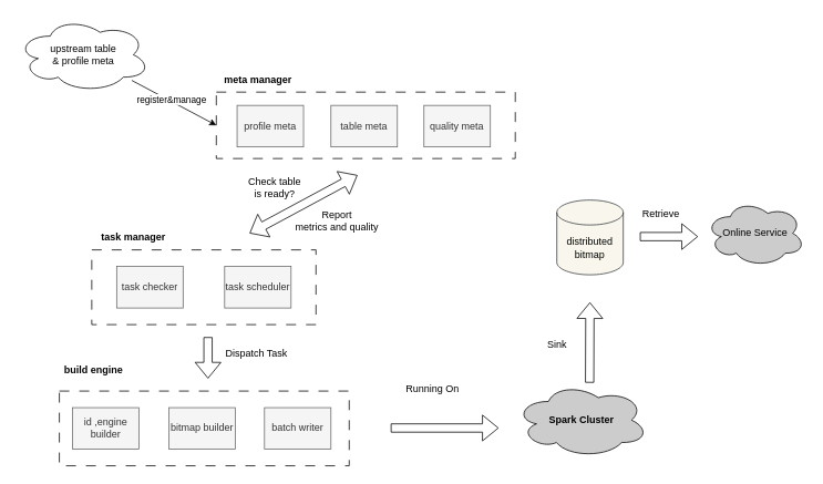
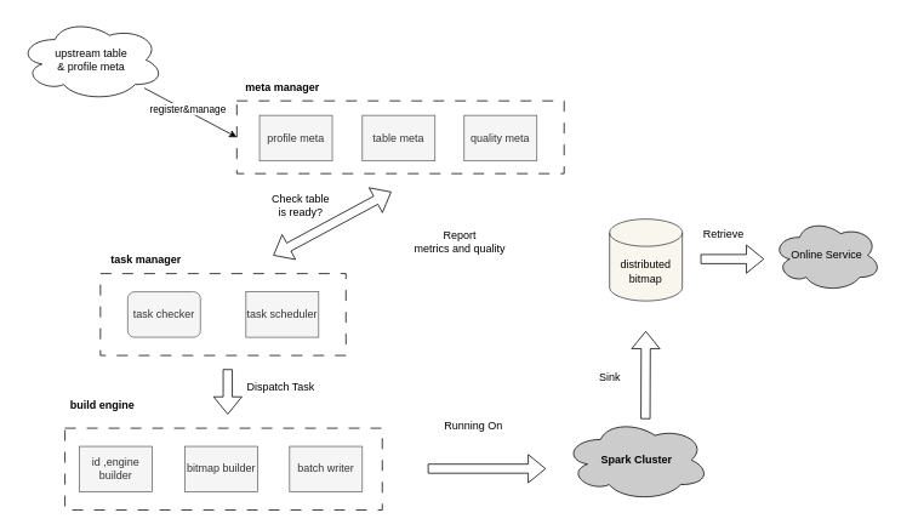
  <mxCell id="0" />
  <mxCell id="1" parent="0" />
  <mxCell id="2" value="&lt;b&gt;meta manager&lt;/b&gt;" style="text;html=1;align=center;verticalAlign=middle;resizable=0;points=[];autosize=1;strokeColor=none;fillColor=none;" vertex="1" parent="1"><mxGeometry x="260" y="80" width="100" height="30" as="geometry" /></mxCell>
  <mxCell id="3" value="" style="rounded=0;whiteSpace=wrap;html=1;dashed=1;dashPattern=12 12;" vertex="1" parent="1"><mxGeometry x="260" y="110" width="360" height="80" as="geometry" /></mxCell>
  <mxCell id="4" value="profile meta" style="rounded=0;whiteSpace=wrap;html=1;fillColor=#f5f5f5;fontColor=#333333;strokeColor=#666666;" vertex="1" parent="1"><mxGeometry x="285" y="126" width="80" height="50" as="geometry" /></mxCell>
  <mxCell id="5" value="table meta" style="rounded=0;whiteSpace=wrap;html=1;fillColor=#f5f5f5;fontColor=#333333;strokeColor=#666666;" vertex="1" parent="1"><mxGeometry x="398" y="126" width="80" height="50" as="geometry" /></mxCell>
  <mxCell id="6" value="quality meta" style="rounded=0;whiteSpace=wrap;html=1;fillColor=#f5f5f5;fontColor=#333333;strokeColor=#666666;" vertex="1" parent="1"><mxGeometry x="510" y="126" width="80" height="50" as="geometry" /></mxCell>
  <mxCell id="7" value="" style="rounded=0;whiteSpace=wrap;html=1;dashed=1;dashPattern=12 12;" vertex="1" parent="1"><mxGeometry x="110" y="300" width="270" height="90" as="geometry" /></mxCell>
  <mxCell id="8" value="&lt;b&gt;task manager&lt;/b&gt;" style="text;html=1;align=center;verticalAlign=middle;resizable=0;points=[];autosize=1;strokeColor=none;fillColor=none;" vertex="1" parent="1"><mxGeometry x="110" y="270" width="100" height="30" as="geometry" /></mxCell>
  <mxCell id="9" value="distributed&lt;br&gt;bitmap" style="shape=cylinder3;whiteSpace=wrap;html=1;boundedLbl=1;backgroundOutline=1;size=15;fillColor=#f9f7ed;strokeColor=#36393d;" vertex="1" parent="1"><mxGeometry x="670" y="240" width="80" height="90" as="geometry" /></mxCell>
  <mxCell id="10" value="" style="shape=flexArrow;endArrow=classic;html=1;rounded=0;" edge="1" parent="1"><mxGeometry width="50" height="50" relative="1" as="geometry"><mxPoint x="709.5" y="460" as="sourcePoint" /><mxPoint x="709.86" y="363.07" as="targetPoint" /></mxGeometry></mxCell>
  <mxCell id="11" value="Sink" style="text;html=1;align=center;verticalAlign=middle;resizable=0;points=[];autosize=1;strokeColor=none;fillColor=none;" vertex="1" parent="1"><mxGeometry x="645" y="400" width="50" height="30" as="geometry" /></mxCell>
- <mxCell id="12" value="task checker" style="rounded=0;whiteSpace=wrap;html=1;fillColor=#f5f5f5;fontColor=#333333;strokeColor=#666666;" vertex="1" parent="1"><mxGeometry x="140" y="320" width="80" height="50" as="geometry" /></mxCell>
+ <mxCell id="12" value="task checker" style="whiteSpace=wrap;html=1;fillColor=#f5f5f5;fontColor=#333333;strokeColor=#666666;rounded=1;" vertex="1" parent="1"><mxGeometry x="140" y="320" width="80" height="50" as="geometry" /></mxCell>
  <mxCell id="13" value="task scheduler" style="rounded=0;whiteSpace=wrap;html=1;fillColor=#f5f5f5;fontColor=#333333;strokeColor=#666666;" vertex="1" parent="1"><mxGeometry x="270" y="320" width="80" height="50" as="geometry" /></mxCell>
  <mxCell id="14" value="" style="shape=flexArrow;endArrow=classic;startArrow=classic;html=1;rounded=0;" edge="1" parent="1"><mxGeometry width="100" height="100" relative="1" as="geometry"><mxPoint x="300" y="280" as="sourcePoint" /><mxPoint x="430" y="210" as="targetPoint" /></mxGeometry></mxCell>
  <mxCell id="15" value="Check table &lt;br&gt;is ready?" style="text;html=1;align=center;verticalAlign=middle;resizable=0;points=[];autosize=1;strokeColor=none;fillColor=none;" vertex="1" parent="1"><mxGeometry x="285" y="205" width="90" height="40" as="geometry" /></mxCell>
- <mxCell id="16" value="Report&lt;br&gt;metrics and quality" style="text;html=1;align=center;verticalAlign=middle;resizable=0;points=[];autosize=1;strokeColor=none;fillColor=none;" vertex="1" parent="1"><mxGeometry x="345" y="245" width="120" height="40" as="geometry" /></mxCell>
+ <mxCell id="16" value="Report&lt;br&gt;metrics and quality" style="text;html=1;align=center;verticalAlign=middle;resizable=0;points=[];autosize=1;strokeColor=none;fillColor=none;" vertex="1" parent="1"><mxGeometry x="445" y="245" width="120" height="40" as="geometry" /></mxCell>
  <mxCell id="17" value="" style="rounded=0;whiteSpace=wrap;html=1;dashed=1;dashPattern=12 12;" vertex="1" parent="1"><mxGeometry x="71" y="470" width="349" height="90" as="geometry" /></mxCell>
  <mxCell id="18" value="&lt;b&gt;build engine&lt;/b&gt;" style="text;html=1;align=center;verticalAlign=middle;resizable=0;points=[];autosize=1;strokeColor=none;fillColor=none;" vertex="1" parent="1"><mxGeometry x="67" y="430" width="90" height="30" as="geometry" /></mxCell>
  <mxCell id="19" value="id ,engine builder" style="rounded=0;whiteSpace=wrap;html=1;fillColor=#f5f5f5;fontColor=#333333;strokeColor=#666666;" vertex="1" parent="1"><mxGeometry x="87" y="490" width="80" height="50" as="geometry" /></mxCell>
  <mxCell id="20" value="bitmap builder" style="rounded=0;whiteSpace=wrap;html=1;fillColor=#f5f5f5;fontColor=#333333;strokeColor=#666666;" vertex="1" parent="1"><mxGeometry x="203" y="490" width="80" height="50" as="geometry" /></mxCell>
  <mxCell id="21" value="batch writer" style="rounded=0;whiteSpace=wrap;html=1;fillColor=#f5f5f5;fontColor=#333333;strokeColor=#666666;" vertex="1" parent="1"><mxGeometry x="318" y="490" width="80" height="50" as="geometry" /></mxCell>
  <mxCell id="22" value="" style="group" vertex="1" connectable="0" parent="1"><mxGeometry x="620" y="460" width="160" height="90" as="geometry" /></mxCell>
  <mxCell id="23" value="&lt;b&gt;Spark Cluster&lt;/b&gt;" style="ellipse;shape=cloud;whiteSpace=wrap;html=1;fillColor=#CCCCCC;" vertex="1" parent="22"><mxGeometry width="160" height="90" as="geometry" /></mxCell>
  <mxCell id="24" value="" style="group" vertex="1" connectable="0" parent="1"><mxGeometry x="20" y="20" width="160" height="90" as="geometry" /></mxCell>
  <mxCell id="25" value="upstream table &lt;br&gt;&amp;amp; profile meta" style="ellipse;shape=cloud;whiteSpace=wrap;html=1;" vertex="1" parent="24"><mxGeometry width="160" height="90" as="geometry" /></mxCell>
  <mxCell id="26" value="" style="endArrow=classic;html=1;rounded=0;entryX=0;entryY=0.5;entryDx=0;entryDy=0;" edge="1" parent="1" source="25" target="3"><mxGeometry width="50" height="50" relative="1" as="geometry"><mxPoint x="200" y="190" as="sourcePoint" /><mxPoint x="250" y="140" as="targetPoint" /></mxGeometry></mxCell>
  <mxCell id="27" value="register&amp;amp;manage" style="edgeLabel;html=1;align=center;verticalAlign=middle;resizable=0;points=[];" vertex="1" connectable="0" parent="26"><mxGeometry x="-0.083" y="2" relative="1" as="geometry"><mxPoint as="offset" /></mxGeometry></mxCell>
  <mxCell id="28" value="" style="shape=flexArrow;endArrow=classic;html=1;rounded=0;" edge="1" parent="1"><mxGeometry width="50" height="50" relative="1" as="geometry"><mxPoint x="250" y="405" as="sourcePoint" /><mxPoint x="250" y="455" as="targetPoint" /></mxGeometry></mxCell>
  <mxCell id="29" value="Dispatch Task" style="text;html=1;align=center;verticalAlign=middle;resizable=0;points=[];autosize=1;strokeColor=none;fillColor=none;" vertex="1" parent="1"><mxGeometry x="258" y="410" width="100" height="30" as="geometry" /></mxCell>
  <mxCell id="30" value="" style="shape=flexArrow;endArrow=classic;html=1;rounded=0;" edge="1" parent="1"><mxGeometry width="50" height="50" relative="1" as="geometry"><mxPoint x="470" y="514.5" as="sourcePoint" /><mxPoint x="600" y="514.5" as="targetPoint" /></mxGeometry></mxCell>
  <mxCell id="31" value="Running On" style="text;html=1;align=center;verticalAlign=middle;resizable=0;points=[];autosize=1;strokeColor=none;fillColor=none;" vertex="1" parent="1"><mxGeometry x="475" y="453" width="90" height="30" as="geometry" /></mxCell>
  <mxCell id="32" value="Online Service" style="ellipse;shape=cloud;whiteSpace=wrap;html=1;fillColor=#CCCCCC;" vertex="1" parent="1"><mxGeometry x="849" y="240" width="120" height="80" as="geometry" /></mxCell>
  <mxCell id="33" value="" style="shape=flexArrow;endArrow=classic;html=1;rounded=0;" edge="1" parent="1"><mxGeometry width="50" height="50" relative="1" as="geometry"><mxPoint x="770" y="284" as="sourcePoint" /><mxPoint x="840" y="284" as="targetPoint" /></mxGeometry></mxCell>
  <mxCell id="34" value="Retrieve" style="text;html=1;align=center;verticalAlign=middle;resizable=0;points=[];autosize=1;strokeColor=none;fillColor=none;" vertex="1" parent="1"><mxGeometry x="760" y="242" width="70" height="30" as="geometry" /></mxCell>
